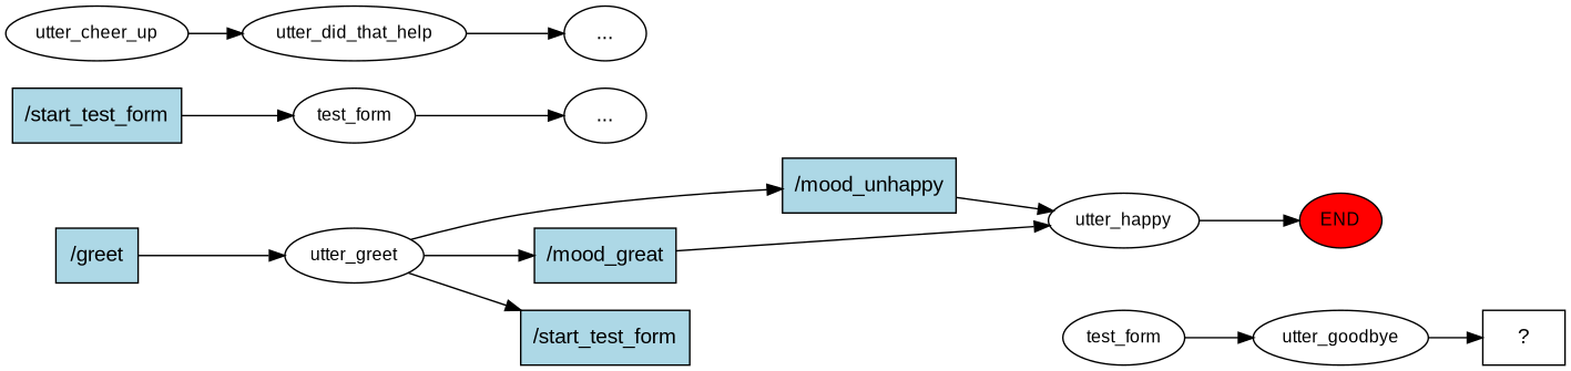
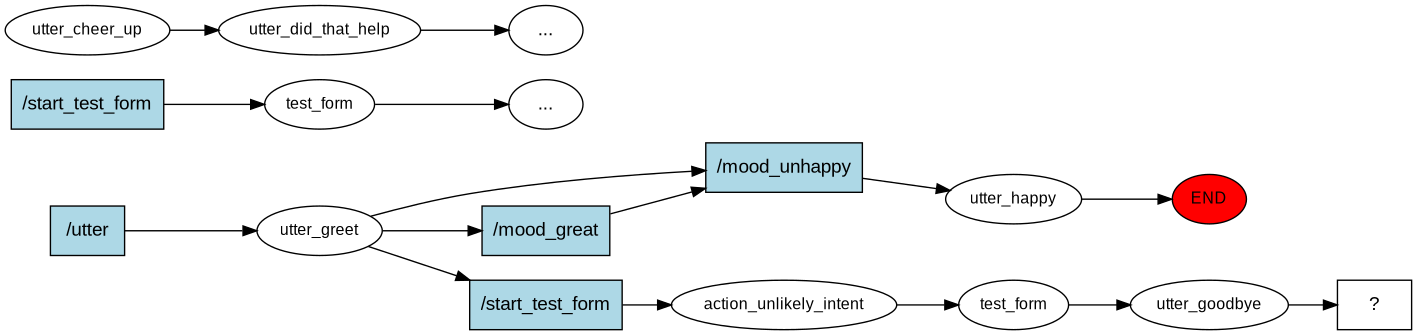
  digraph {
    fontname="Liberation Sans"
    rankdir=LR
    node [fontname="Liberation Sans" fontsize=12]
    edge [fontname="Liberation Sans"]
    n1 [fillcolor=red label=END style=filled]
-   n2 [fillcolor=lightblue label="/greet" shape=rect style=filled fontsize=""]
+   n2 [fillcolor=lightblue label="/utter" shape=rect style=filled fontsize=""]
    n3 [label=utter_greet]
    n4 [fillcolor=lightblue label="/start_test_form" shape=rect style=filled fontsize=""]
    n5 [label=test_form]
    n6 [fillcolor=lightblue label="/mood_great" shape=rect style=filled fontsize=""]
    n7 [fillcolor=lightblue label="/mood_unhappy" shape=rect style=filled fontsize=""]
    n8 [fillcolor=lightblue label="/start_test_form" shape=rect style=filled fontsize=""]
    n9 [label=utter_happy]
+   n10 [label=action_unlikely_intent]
    n11 [label=utter_cheer_up]
    n12 [label=utter_did_that_help]
    n13 [label="..." fontsize=""]
    n14 [label="..." fontsize=""]
    n15 [label=test_form]
    n16 [label=utter_goodbye]
    n17 [label="  ?  " shape=rect fontsize=""]
    n2 -> n3
    n3 -> n6
    n3 -> n7
    n3 -> n8
    n4 -> n5
    n5 -> n14
-   n6 -> n9
+   n6 -> n7
    n7 -> n9
+   n8 -> n10
    n9 -> n1
+   n10 -> n15
    n11 -> n12
    n12 -> n13
    n15 -> n16
    n16 -> n17
  }
